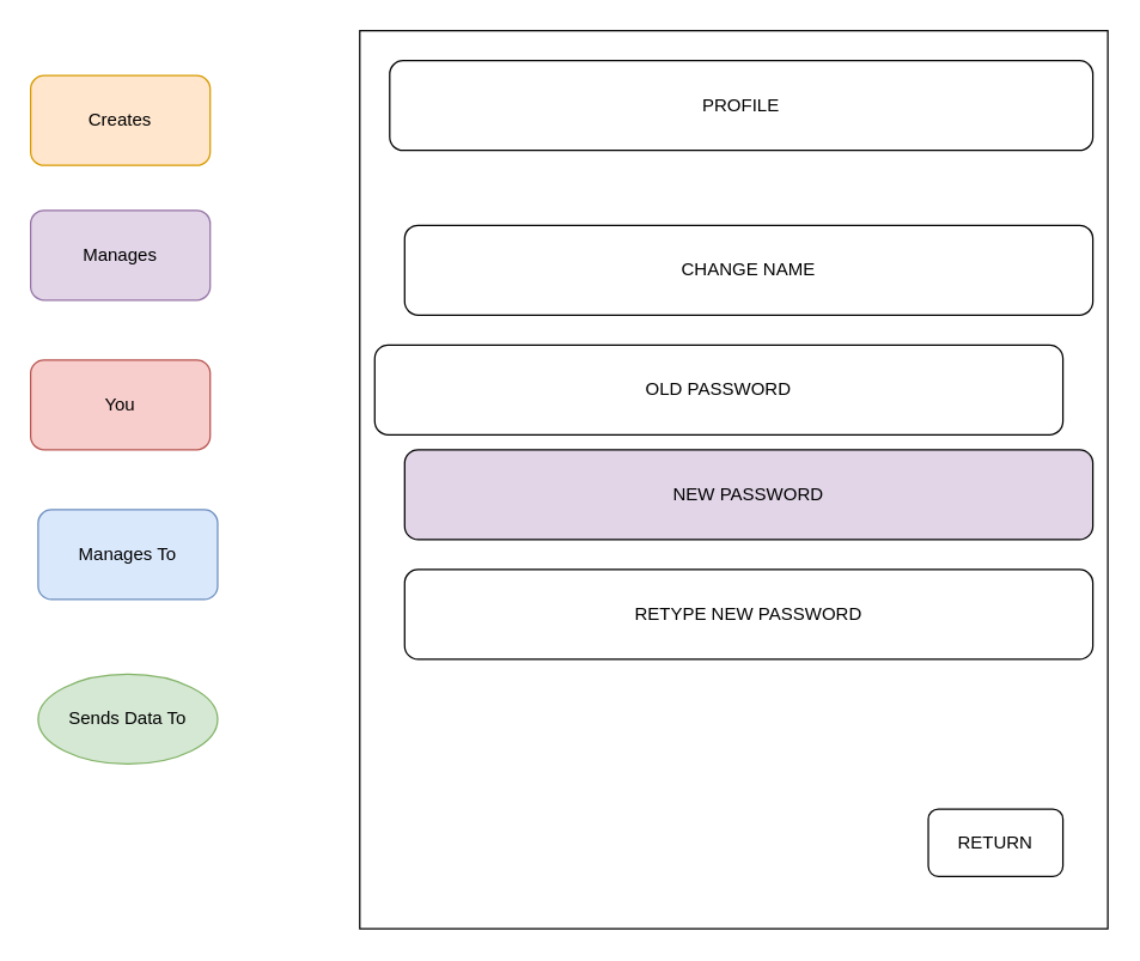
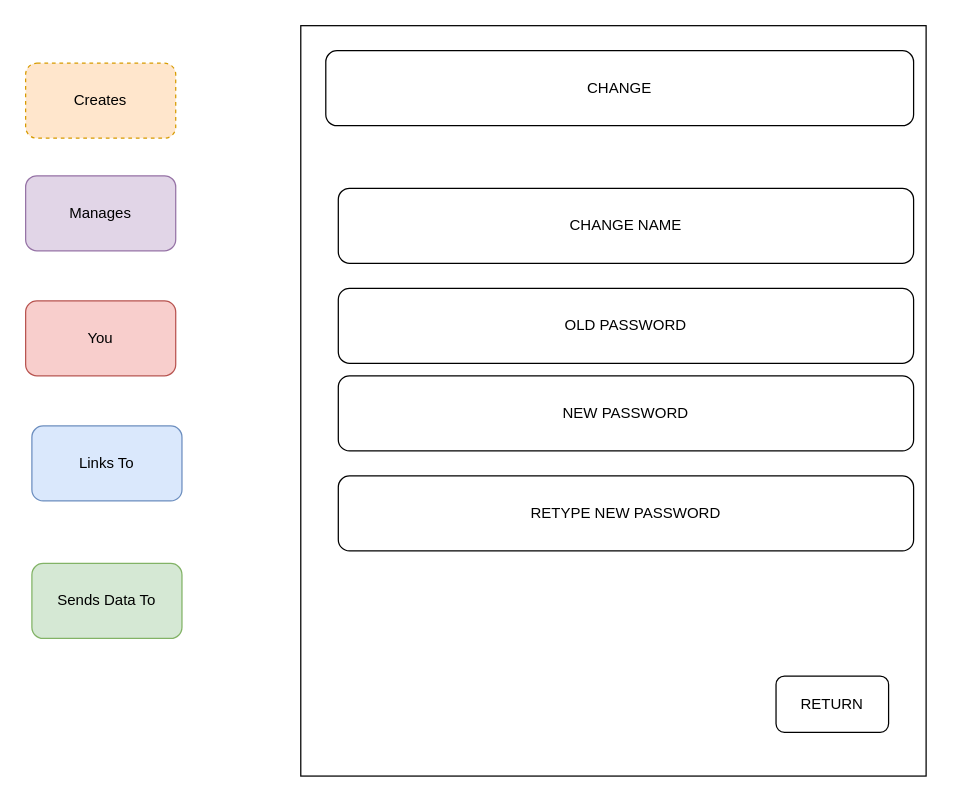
  <mxCell id="0" />
  <mxCell id="1" parent="0" />
- <mxCell id="2" value="Creates" style="rounded=1;whiteSpace=wrap;html=1;fillColor=#ffe6cc;strokeColor=#d79b00;" parent="1" vertex="1"><mxGeometry x="20" y="50" width="120" height="60" as="geometry" /></mxCell>
- <mxCell id="3" value="Sends Data To" style="ellipse;whiteSpace=wrap;html=1;fillColor=#d5e8d4;strokeColor=#82b366;" parent="1" vertex="1"><mxGeometry x="25" y="450" width="120" height="60" as="geometry" /></mxCell>
- <mxCell id="4" value="Manages To" style="rounded=1;whiteSpace=wrap;html=1;fillColor=#dae8fc;strokeColor=#6c8ebf;" parent="1" vertex="1"><mxGeometry x="25" y="340" width="120" height="60" as="geometry" /></mxCell>
+ <mxCell id="2" value="Creates" style="rounded=1;whiteSpace=wrap;html=1;fillColor=#ffe6cc;strokeColor=#d79b00;dashed=1;" parent="1" vertex="1"><mxGeometry x="20" y="50" width="120" height="60" as="geometry" /></mxCell>
+ <mxCell id="3" value="Sends Data To" style="rounded=1;whiteSpace=wrap;html=1;fillColor=#d5e8d4;strokeColor=#82b366;" parent="1" vertex="1"><mxGeometry x="25" y="450" width="120" height="60" as="geometry" /></mxCell>
+ <mxCell id="4" value="Links To" style="rounded=1;whiteSpace=wrap;html=1;fillColor=#dae8fc;strokeColor=#6c8ebf;" parent="1" vertex="1"><mxGeometry x="25" y="340" width="120" height="60" as="geometry" /></mxCell>
  <mxCell id="5" value="You" style="rounded=1;whiteSpace=wrap;html=1;fillColor=#f8cecc;strokeColor=#b85450;" parent="1" vertex="1"><mxGeometry x="20" y="240" width="120" height="60" as="geometry" /></mxCell>
  <mxCell id="6" value="Manages" style="rounded=1;whiteSpace=wrap;html=1;fillColor=#e1d5e7;strokeColor=#9673a6;" parent="1" vertex="1"><mxGeometry x="20" y="140" width="120" height="60" as="geometry" /></mxCell>
  <mxCell id="7" value="" style="rounded=0;whiteSpace=wrap;html=1;" parent="1" vertex="1"><mxGeometry x="240" y="20" width="500" height="600" as="geometry" /></mxCell>
- <mxCell id="8" value="PROFILE" style="rounded=1;whiteSpace=wrap;html=1;" parent="1" vertex="1"><mxGeometry x="260" y="40" width="470" height="60" as="geometry" /></mxCell>
+ <mxCell id="8" value="CHANGE" style="rounded=1;whiteSpace=wrap;html=1;" parent="1" vertex="1"><mxGeometry x="260" y="40" width="470" height="60" as="geometry" /></mxCell>
  <mxCell id="9" value="CHANGE NAME" style="rounded=1;whiteSpace=wrap;html=1;" parent="1" vertex="1"><mxGeometry x="270" y="150" width="460" height="60" as="geometry" /></mxCell>
  <mxCell id="10" value="RETURN" style="rounded=1;whiteSpace=wrap;html=1;" parent="1" vertex="1"><mxGeometry x="620" y="540" width="90" height="45" as="geometry" /></mxCell>
- <mxCell id="11" value="OLD PASSWORD" style="rounded=1;whiteSpace=wrap;html=1;" parent="1" vertex="1"><mxGeometry x="250" y="230" width="460" height="60" as="geometry" /></mxCell>
- <mxCell id="12" value="NEW PASSWORD" style="rounded=1;whiteSpace=wrap;html=1;fillColor=#e1d5e7;" parent="1" vertex="1"><mxGeometry x="270" y="300" width="460" height="60" as="geometry" /></mxCell>
+ <mxCell id="11" value="OLD PASSWORD" style="rounded=1;whiteSpace=wrap;html=1;" parent="1" vertex="1"><mxGeometry x="270" y="230" width="460" height="60" as="geometry" /></mxCell>
+ <mxCell id="12" value="NEW PASSWORD" style="rounded=1;whiteSpace=wrap;html=1;" parent="1" vertex="1"><mxGeometry x="270" y="300" width="460" height="60" as="geometry" /></mxCell>
  <mxCell id="13" value="RETYPE NEW PASSWORD" style="rounded=1;whiteSpace=wrap;html=1;" parent="1" vertex="1"><mxGeometry x="270" y="380" width="460" height="60" as="geometry" /></mxCell>
